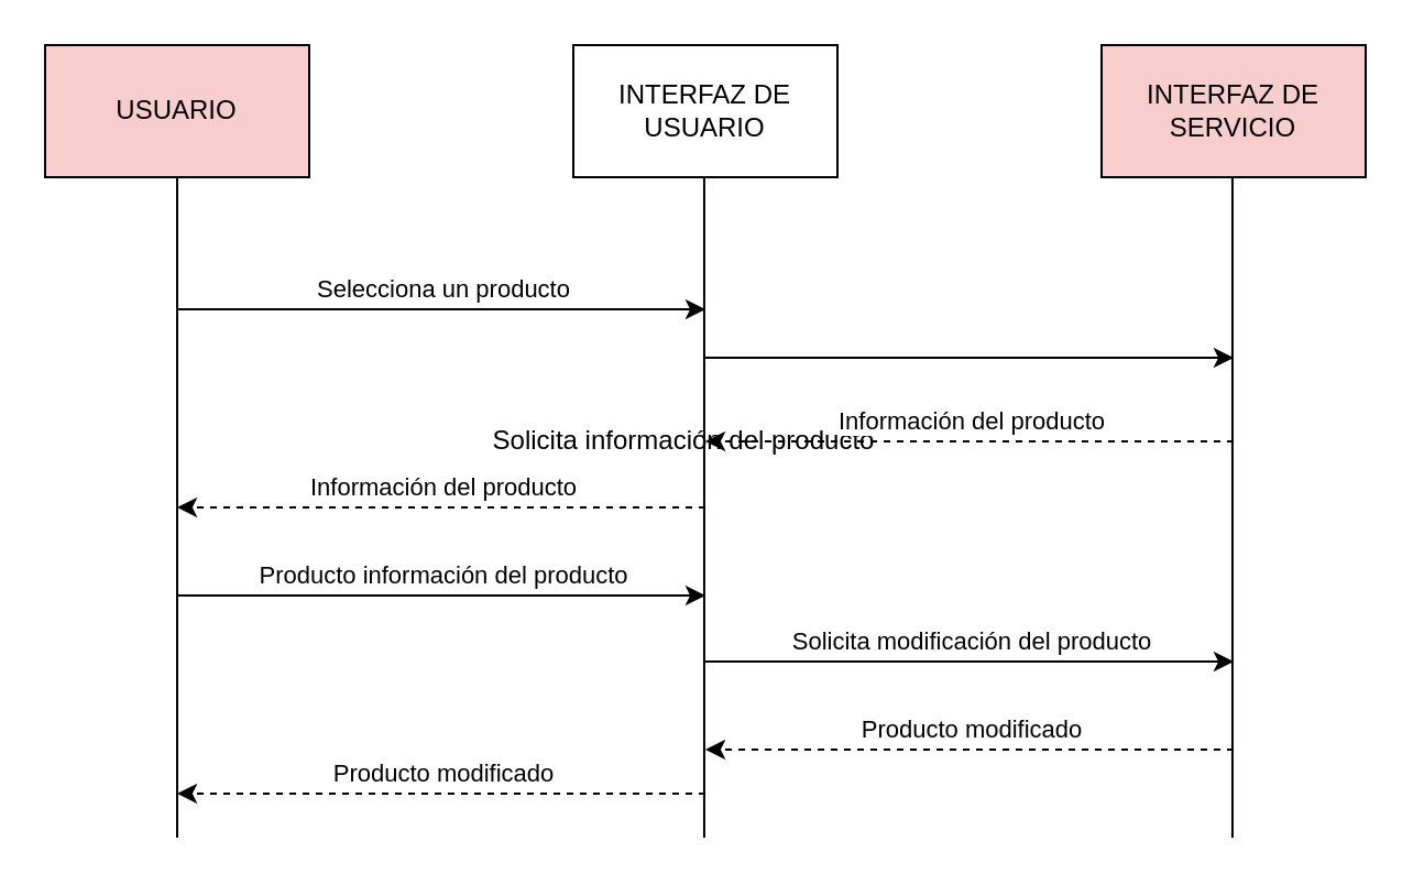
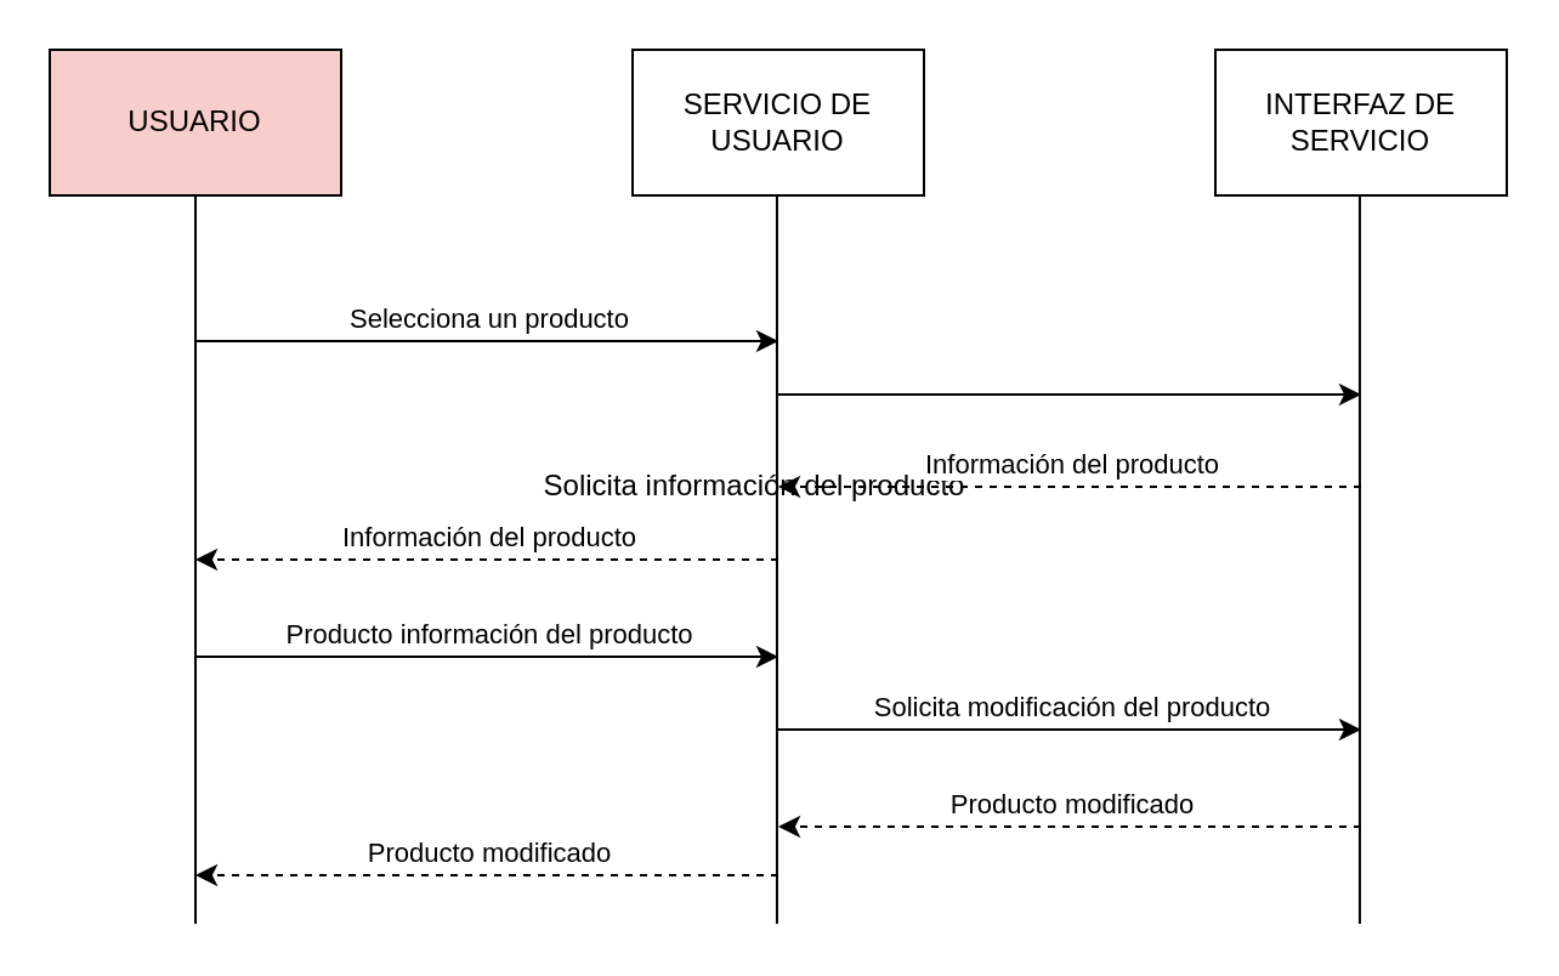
  <mxCell id="0" />
  <mxCell id="1" parent="0" />
  <mxCell id="2" value="USUARIO" style="rounded=0;whiteSpace=wrap;html=1;fillColor=#f8cecc;" parent="1" vertex="1"><mxGeometry x="20" y="20" width="120" height="60" as="geometry" /></mxCell>
- <mxCell id="3" value="INTERFAZ DE USUARIO" style="rounded=0;whiteSpace=wrap;html=1;" parent="1" vertex="1"><mxGeometry x="260" y="20" width="120" height="60" as="geometry" /></mxCell>
- <mxCell id="4" value="INTERFAZ DE SERVICIO" style="rounded=0;whiteSpace=wrap;html=1;fillColor=#f8cecc;" parent="1" vertex="1"><mxGeometry x="500" y="20" width="120" height="60" as="geometry" /></mxCell>
+ <mxCell id="3" value="SERVICIO DE USUARIO" style="rounded=0;whiteSpace=wrap;html=1;" parent="1" vertex="1"><mxGeometry x="260" y="20" width="120" height="60" as="geometry" /></mxCell>
+ <mxCell id="4" value="INTERFAZ DE SERVICIO" style="rounded=0;whiteSpace=wrap;html=1;" parent="1" vertex="1"><mxGeometry x="500" y="20" width="120" height="60" as="geometry" /></mxCell>
  <mxCell id="5" value="" style="endArrow=none;html=1;rounded=0;" parent="1" edge="1"><mxGeometry width="50" height="50" relative="1" as="geometry"><mxPoint x="80" y="380" as="sourcePoint" /><mxPoint x="80" y="80" as="targetPoint" /></mxGeometry></mxCell>
  <mxCell id="6" value="" style="endArrow=none;html=1;rounded=0;" parent="1" edge="1"><mxGeometry width="50" height="50" relative="1" as="geometry"><mxPoint x="319.47" y="380" as="sourcePoint" /><mxPoint x="319.47" y="80" as="targetPoint" /></mxGeometry></mxCell>
  <mxCell id="7" value="" style="endArrow=none;html=1;rounded=0;" parent="1" edge="1"><mxGeometry width="50" height="50" relative="1" as="geometry"><mxPoint x="559.47" y="380" as="sourcePoint" /><mxPoint x="559.47" y="80" as="targetPoint" /></mxGeometry></mxCell>
  <mxCell id="8" value="" style="endArrow=classic;html=1;rounded=0;" parent="1" edge="1"><mxGeometry width="50" height="50" relative="1" as="geometry"><mxPoint x="80" y="140" as="sourcePoint" /><mxPoint x="320" y="140" as="targetPoint" /></mxGeometry></mxCell>
  <mxCell id="9" value="Selecciona un producto" style="edgeLabel;html=1;align=center;verticalAlign=middle;resizable=0;points=[];" parent="8" vertex="1" connectable="0"><mxGeometry x="-0.203" y="-4" relative="1" as="geometry"><mxPoint x="24" y="-14" as="offset" /></mxGeometry></mxCell>
  <mxCell id="10" value="" style="endArrow=classic;html=1;rounded=0;dashed=1;" parent="1" edge="1"><mxGeometry width="50" height="50" relative="1" as="geometry"><mxPoint x="320" y="230" as="sourcePoint" /><mxPoint x="80" y="230" as="targetPoint" /></mxGeometry></mxCell>
  <mxCell id="11" value="Información del producto" style="edgeLabel;html=1;align=center;verticalAlign=middle;resizable=0;points=[];" parent="10" vertex="1" connectable="0"><mxGeometry x="0.098" y="-4" relative="1" as="geometry"><mxPoint x="12" y="-6" as="offset" /></mxGeometry></mxCell>
  <mxCell id="12" value="" style="endArrow=classic;html=1;rounded=0;" parent="1" edge="1"><mxGeometry width="50" height="50" relative="1" as="geometry"><mxPoint x="320" y="162" as="sourcePoint" /><mxPoint x="560" y="162" as="targetPoint" /></mxGeometry></mxCell>
  <mxCell id="13" value="Solicita información del producto" style="text;html=1;align=center;verticalAlign=middle;resizable=0;points=[];autosize=1;strokeColor=none;fillColor=none;" parent="1" vertex="1"><mxGeometry x="210" y="185" width="200" height="30" as="geometry" /></mxCell>
  <mxCell id="14" value="" style="endArrow=classic;html=1;rounded=0;dashed=1;" parent="1" edge="1"><mxGeometry width="50" height="50" relative="1" as="geometry"><mxPoint x="560" y="200" as="sourcePoint" /><mxPoint x="320" y="200" as="targetPoint" /></mxGeometry></mxCell>
  <mxCell id="15" value="Información del producto" style="edgeLabel;html=1;align=center;verticalAlign=middle;resizable=0;points=[];" parent="14" vertex="1" connectable="0"><mxGeometry x="0.098" y="-4" relative="1" as="geometry"><mxPoint x="12" y="-6" as="offset" /></mxGeometry></mxCell>
  <mxCell id="16" value="" style="endArrow=classic;html=1;rounded=0;" edge="1" parent="1"><mxGeometry width="50" height="50" relative="1" as="geometry"><mxPoint x="80" y="270" as="sourcePoint" /><mxPoint x="320" y="270" as="targetPoint" /></mxGeometry></mxCell>
  <mxCell id="17" value="Producto información del producto" style="edgeLabel;html=1;align=center;verticalAlign=middle;resizable=0;points=[];" vertex="1" connectable="0" parent="1"><mxGeometry x="200" y="260" as="geometry" /></mxCell>
  <mxCell id="18" value="" style="endArrow=classic;html=1;rounded=0;" edge="1" parent="1"><mxGeometry width="50" height="50" relative="1" as="geometry"><mxPoint x="320" y="300" as="sourcePoint" /><mxPoint x="560" y="300" as="targetPoint" /></mxGeometry></mxCell>
  <mxCell id="19" value="Solicita modificación del producto" style="edgeLabel;html=1;align=center;verticalAlign=middle;resizable=0;points=[];" vertex="1" connectable="0" parent="1"><mxGeometry x="440" y="290" as="geometry" /></mxCell>
  <mxCell id="20" value="" style="endArrow=classic;html=1;rounded=0;dashed=1;" edge="1" parent="1"><mxGeometry width="50" height="50" relative="1" as="geometry"><mxPoint x="560" y="340" as="sourcePoint" /><mxPoint x="320" y="340" as="targetPoint" /></mxGeometry></mxCell>
  <mxCell id="21" value="Producto modificado" style="edgeLabel;html=1;align=center;verticalAlign=middle;resizable=0;points=[];" vertex="1" connectable="0" parent="20"><mxGeometry x="0.098" y="-4" relative="1" as="geometry"><mxPoint x="12" y="-6" as="offset" /></mxGeometry></mxCell>
  <mxCell id="22" value="" style="endArrow=classic;html=1;rounded=0;dashed=1;" edge="1" parent="1"><mxGeometry width="50" height="50" relative="1" as="geometry"><mxPoint x="320" y="360" as="sourcePoint" /><mxPoint x="80" y="360" as="targetPoint" /></mxGeometry></mxCell>
  <mxCell id="23" value="Producto modificado" style="edgeLabel;html=1;align=center;verticalAlign=middle;resizable=0;points=[];" vertex="1" connectable="0" parent="22"><mxGeometry x="0.098" y="-4" relative="1" as="geometry"><mxPoint x="12" y="-6" as="offset" /></mxGeometry></mxCell>
